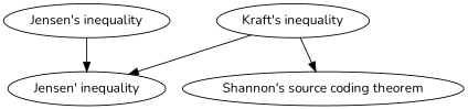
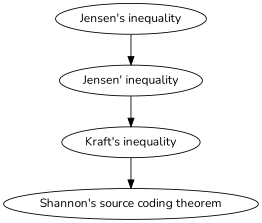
  digraph {
    fontname=Nunito
    node [fontname=Nunito]
    edge [fontname=Nunito]
    n1 [label="Jensen's inequality"]
    n2 [label="Jensen' inequality"]
    n3 [label="Kraft's inequality"]
    n4 [label="Shannon's source coding theorem"]
    n1 -> n2
-   n3 -> n2
+   n2 -> n3
    n3 -> n4
  }
